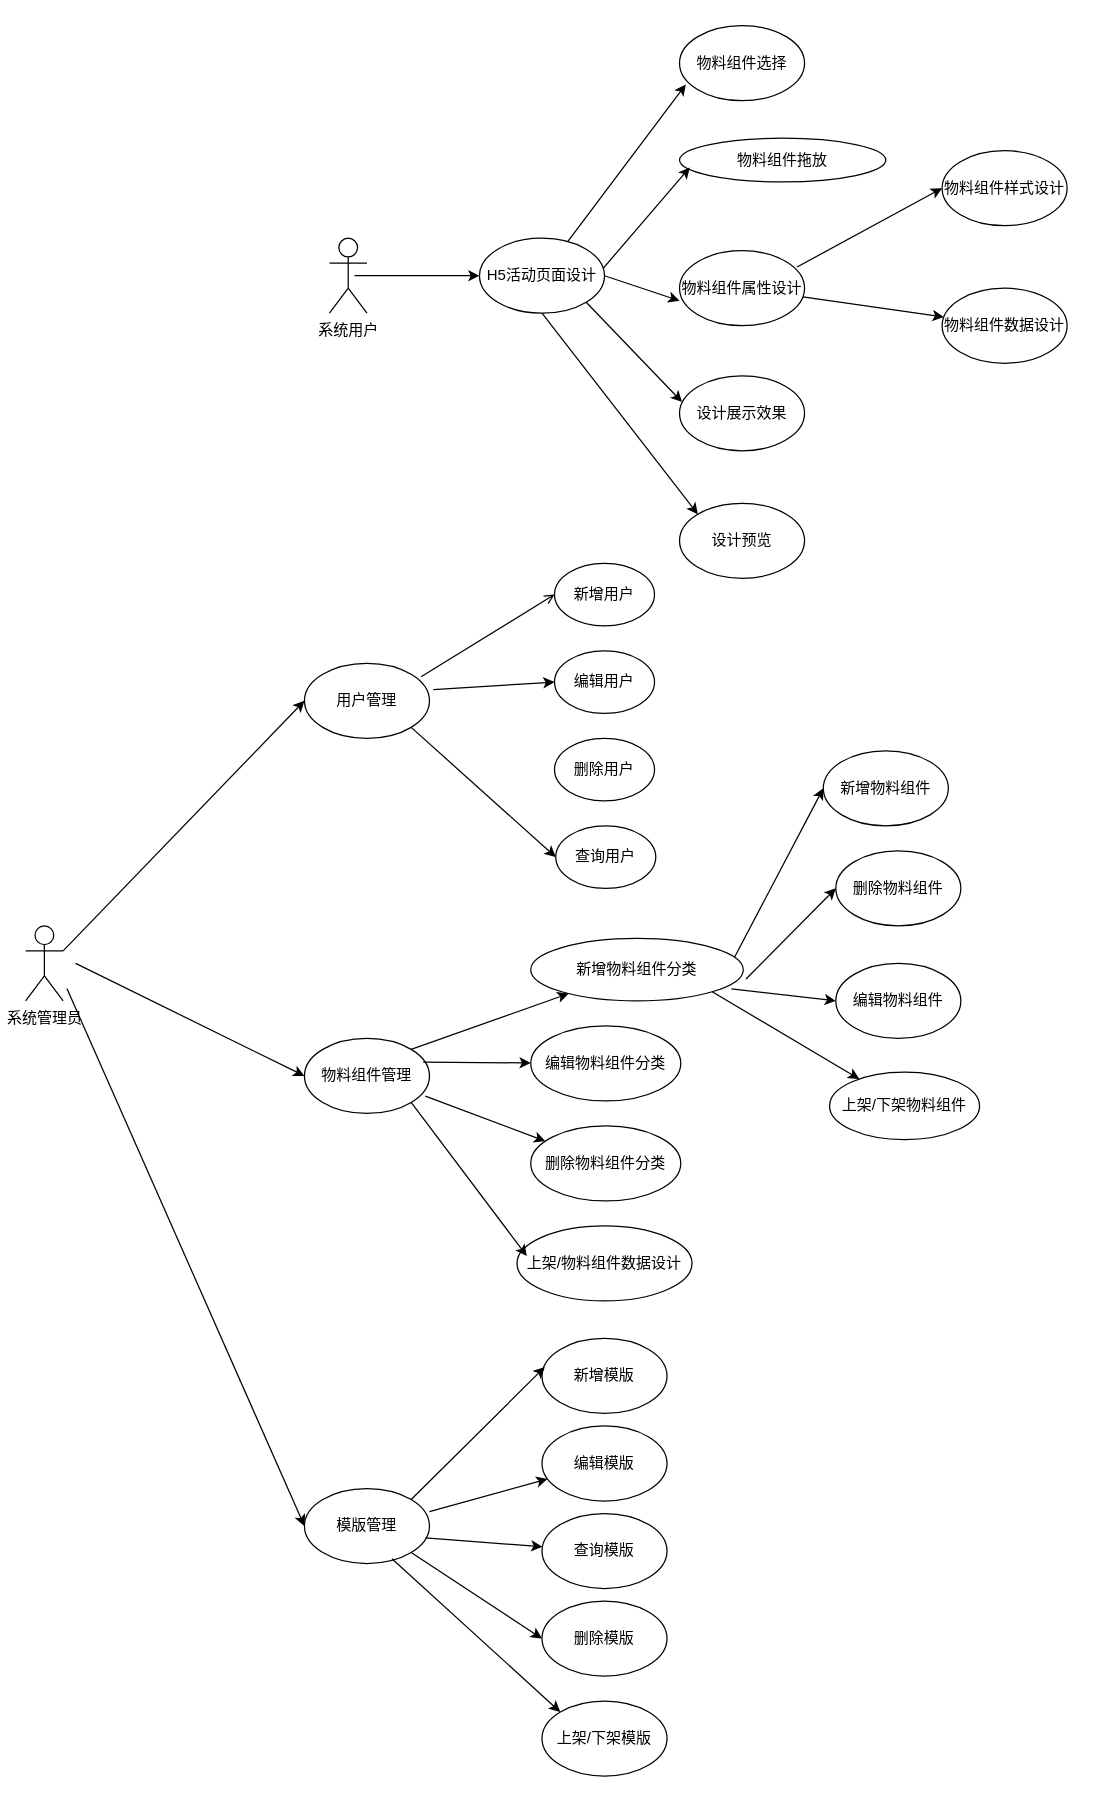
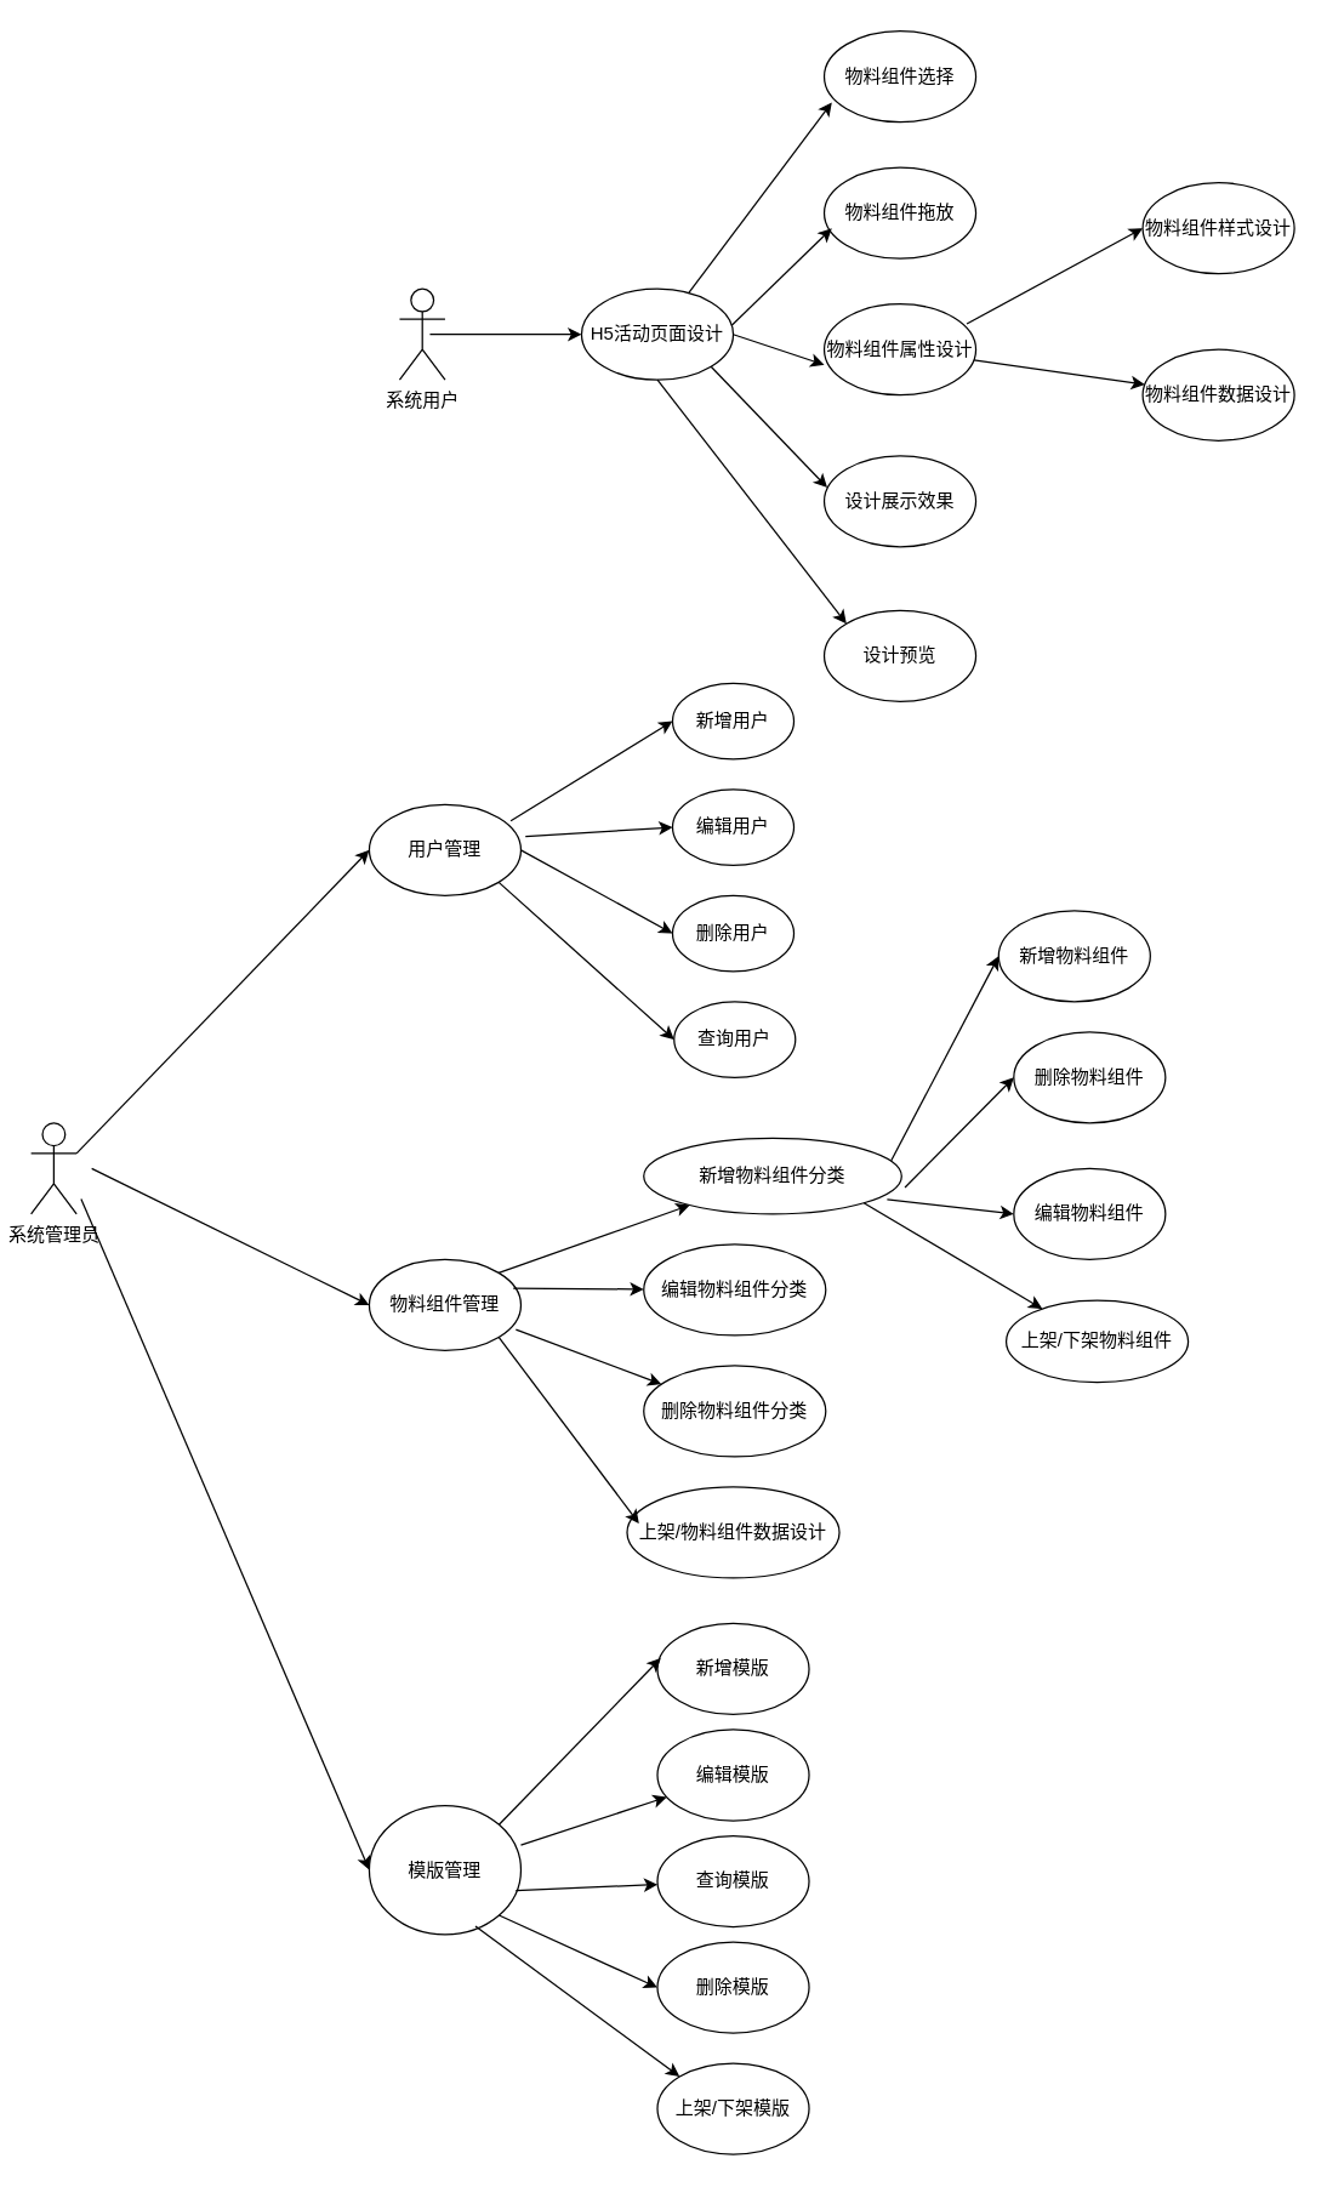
  <mxCell id="0" />
  <mxCell id="1" parent="0" />
  <mxCell id="2" value="系统用户&lt;br&gt;" style="shape=umlActor;verticalLabelPosition=bottom;verticalAlign=top;html=1;outlineConnect=0;" vertex="1" parent="1"><mxGeometry x="263" y="190" width="30" height="60" as="geometry" /></mxCell>
  <mxCell id="3" value="H5活动页面设计" style="ellipse;whiteSpace=wrap;html=1;" vertex="1" parent="1"><mxGeometry x="383" y="190" width="100" height="60" as="geometry" /></mxCell>
  <mxCell id="4" value="" style="endArrow=classic;html=1;rounded=0;" edge="1" parent="1" target="3"><mxGeometry width="50" height="50" relative="1" as="geometry"><mxPoint x="283" y="220" as="sourcePoint" /><mxPoint x="464" y="140" as="targetPoint" /></mxGeometry></mxCell>
  <mxCell id="5" value="物料组件选择" style="ellipse;whiteSpace=wrap;html=1;" vertex="1" parent="1"><mxGeometry x="543" y="20" width="100" height="60" as="geometry" /></mxCell>
- <mxCell id="6" value="物料组件拖放" style="ellipse;whiteSpace=wrap;html=1;" vertex="1" parent="1"><mxGeometry x="543" y="110" width="165" height="35" as="geometry" /></mxCell>
+ <mxCell id="6" value="物料组件拖放" style="ellipse;whiteSpace=wrap;html=1;" vertex="1" parent="1"><mxGeometry x="543" y="110" width="100" height="60" as="geometry" /></mxCell>
  <mxCell id="7" value="设计展示效果" style="ellipse;whiteSpace=wrap;html=1;" vertex="1" parent="1"><mxGeometry x="543" y="300" width="100" height="60" as="geometry" /></mxCell>
  <mxCell id="8" value="物料组件属性设计" style="ellipse;whiteSpace=wrap;html=1;" vertex="1" parent="1"><mxGeometry x="543" y="200" width="100" height="60" as="geometry" /></mxCell>
  <mxCell id="9" value="设计预览" style="ellipse;whiteSpace=wrap;html=1;" vertex="1" parent="1"><mxGeometry x="543" y="402" width="100" height="60" as="geometry" /></mxCell>
  <mxCell id="10" value="物料组件样式设计" style="ellipse;whiteSpace=wrap;html=1;" vertex="1" parent="1"><mxGeometry x="753" y="120" width="100" height="60" as="geometry" /></mxCell>
  <mxCell id="11" value="物料组件数据设计" style="ellipse;whiteSpace=wrap;html=1;" vertex="1" parent="1"><mxGeometry x="753" y="230" width="100" height="60" as="geometry" /></mxCell>
  <mxCell id="12" value="" style="endArrow=classic;html=1;rounded=0;entryX=0.05;entryY=0.783;entryDx=0;entryDy=0;entryPerimeter=0;" edge="1" parent="1" source="3" target="5"><mxGeometry width="50" height="50" relative="1" as="geometry"><mxPoint x="493" y="290" as="sourcePoint" /><mxPoint x="543" y="240" as="targetPoint" /></mxGeometry></mxCell>
  <mxCell id="13" value="" style="endArrow=classic;html=1;rounded=0;exitX=1;exitY=1;exitDx=0;exitDy=0;entryX=0.02;entryY=0.35;entryDx=0;entryDy=0;entryPerimeter=0;" edge="1" parent="1" source="3" target="7"><mxGeometry width="50" height="50" relative="1" as="geometry"><mxPoint x="493" y="290" as="sourcePoint" /><mxPoint x="543" y="240" as="targetPoint" /></mxGeometry></mxCell>
  <mxCell id="14" value="" style="endArrow=classic;html=1;rounded=0;exitX=1;exitY=0.5;exitDx=0;exitDy=0;" edge="1" parent="1" source="3"><mxGeometry width="50" height="50" relative="1" as="geometry"><mxPoint x="493" y="290" as="sourcePoint" /><mxPoint x="543" y="240" as="targetPoint" /></mxGeometry></mxCell>
  <mxCell id="15" value="" style="endArrow=classic;html=1;rounded=0;exitX=0.99;exitY=0.4;exitDx=0;exitDy=0;exitPerimeter=0;entryX=0.05;entryY=0.667;entryDx=0;entryDy=0;entryPerimeter=0;" edge="1" parent="1" source="3" target="6"><mxGeometry width="50" height="50" relative="1" as="geometry"><mxPoint x="493" y="290" as="sourcePoint" /><mxPoint x="543" y="240" as="targetPoint" /></mxGeometry></mxCell>
  <mxCell id="16" value="" style="endArrow=classic;html=1;rounded=0;exitX=0.5;exitY=1;exitDx=0;exitDy=0;entryX=0;entryY=0;entryDx=0;entryDy=0;" edge="1" parent="1" source="3" target="9"><mxGeometry width="50" height="50" relative="1" as="geometry"><mxPoint x="493" y="290" as="sourcePoint" /><mxPoint x="533" y="410" as="targetPoint" /></mxGeometry></mxCell>
  <mxCell id="17" value="" style="endArrow=classic;html=1;rounded=0;entryX=0;entryY=0.5;entryDx=0;entryDy=0;exitX=0.94;exitY=0.217;exitDx=0;exitDy=0;exitPerimeter=0;" edge="1" parent="1" source="8" target="10"><mxGeometry width="50" height="50" relative="1" as="geometry"><mxPoint x="493" y="290" as="sourcePoint" /><mxPoint x="543" y="240" as="targetPoint" /></mxGeometry></mxCell>
  <mxCell id="18" value="" style="endArrow=classic;html=1;rounded=0;" edge="1" parent="1" source="8" target="11"><mxGeometry width="50" height="50" relative="1" as="geometry"><mxPoint x="493" y="290" as="sourcePoint" /><mxPoint x="543" y="240" as="targetPoint" /></mxGeometry></mxCell>
  <mxCell id="19" value="系统管理员" style="shape=umlActor;verticalLabelPosition=bottom;verticalAlign=top;html=1;outlineConnect=0;" vertex="1" parent="1"><mxGeometry x="20" y="740" width="30" height="60" as="geometry" /></mxCell>
  <mxCell id="20" value="用户管理" style="ellipse;whiteSpace=wrap;html=1;" vertex="1" parent="1"><mxGeometry x="243" y="530" width="100" height="60" as="geometry" /></mxCell>
  <mxCell id="21" value="物料组件管理" style="ellipse;whiteSpace=wrap;html=1;" vertex="1" parent="1"><mxGeometry x="243" y="830" width="100" height="60" as="geometry" /></mxCell>
- <mxCell id="22" value="模版管理" style="ellipse;whiteSpace=wrap;html=1;" vertex="1" parent="1"><mxGeometry x="243" y="1190" width="100" height="60" as="geometry" /></mxCell>
+ <mxCell id="22" value="模版管理" style="ellipse;whiteSpace=wrap;html=1;" vertex="1" parent="1"><mxGeometry x="243" y="1190" width="100" height="85" as="geometry" /></mxCell>
  <mxCell id="23" value="新增用户" style="ellipse;whiteSpace=wrap;html=1;" vertex="1" parent="1"><mxGeometry x="443" y="450" width="80" height="50" as="geometry" /></mxCell>
  <mxCell id="24" value="编辑用户" style="ellipse;whiteSpace=wrap;html=1;" vertex="1" parent="1"><mxGeometry x="443" y="520" width="80" height="50" as="geometry" /></mxCell>
  <mxCell id="25" value="删除用户" style="ellipse;whiteSpace=wrap;html=1;" vertex="1" parent="1"><mxGeometry x="443" y="590" width="80" height="50" as="geometry" /></mxCell>
  <mxCell id="26" value="查询用户" style="ellipse;whiteSpace=wrap;html=1;" vertex="1" parent="1"><mxGeometry x="444" y="660" width="80" height="50" as="geometry" /></mxCell>
  <mxCell id="27" value="新增物料组件分类" style="ellipse;whiteSpace=wrap;html=1;" vertex="1" parent="1"><mxGeometry x="424" y="750" width="170" height="50" as="geometry" /></mxCell>
  <mxCell id="28" value="编辑物料组件分类" style="ellipse;whiteSpace=wrap;html=1;" vertex="1" parent="1"><mxGeometry x="424" y="820" width="120" height="60" as="geometry" /></mxCell>
  <mxCell id="29" value="删除物料组件分类" style="ellipse;whiteSpace=wrap;html=1;" vertex="1" parent="1"><mxGeometry x="424" y="900" width="120" height="60" as="geometry" /></mxCell>
  <mxCell id="30" value="上架/物料组件数据设计" style="ellipse;whiteSpace=wrap;html=1;" vertex="1" parent="1"><mxGeometry x="413" y="980" width="140" height="60" as="geometry" /></mxCell>
  <mxCell id="31" value="新增物料组件" style="ellipse;whiteSpace=wrap;html=1;" vertex="1" parent="1"><mxGeometry x="658" y="600" width="100" height="60" as="geometry" /></mxCell>
  <mxCell id="32" value="删除物料组件" style="ellipse;whiteSpace=wrap;html=1;" vertex="1" parent="1"><mxGeometry x="668" y="680" width="100" height="60" as="geometry" /></mxCell>
  <mxCell id="33" value="" style="endArrow=classic;html=1;rounded=0;exitX=0.96;exitY=0.294;exitDx=0;exitDy=0;exitPerimeter=0;entryX=0;entryY=0.5;entryDx=0;entryDy=0;" edge="1" parent="1" source="27" target="31"><mxGeometry width="50" height="50" relative="1" as="geometry"><mxPoint x="608" y="800" as="sourcePoint" /><mxPoint x="658" y="750" as="targetPoint" /></mxGeometry></mxCell>
  <mxCell id="34" value="" style="endArrow=classic;html=1;rounded=0;exitX=1.013;exitY=0.65;exitDx=0;exitDy=0;entryX=0;entryY=0.5;entryDx=0;entryDy=0;exitPerimeter=0;" edge="1" parent="1" source="27" target="32"><mxGeometry width="50" height="50" relative="1" as="geometry"><mxPoint x="608" y="800" as="sourcePoint" /><mxPoint x="658" y="750" as="targetPoint" /></mxGeometry></mxCell>
  <mxCell id="35" value="编辑物料组件" style="ellipse;whiteSpace=wrap;html=1;" vertex="1" parent="1"><mxGeometry x="668" y="770" width="100" height="60" as="geometry" /></mxCell>
  <mxCell id="36" value="上架/下架物料组件" style="ellipse;whiteSpace=wrap;html=1;" vertex="1" parent="1"><mxGeometry x="663" y="857" width="120" height="54" as="geometry" /></mxCell>
  <mxCell id="37" value="" style="endArrow=classic;html=1;rounded=0;exitX=0.944;exitY=0.806;exitDx=0;exitDy=0;entryX=0;entryY=0.5;entryDx=0;entryDy=0;exitPerimeter=0;" edge="1" parent="1" source="27" target="35"><mxGeometry width="50" height="50" relative="1" as="geometry"><mxPoint x="600" y="793" as="sourcePoint" /><mxPoint x="678" y="720" as="targetPoint" /></mxGeometry></mxCell>
  <mxCell id="38" value="" style="endArrow=classic;html=1;rounded=0;exitX=1;exitY=1;exitDx=0;exitDy=0;" edge="1" parent="1" source="27" target="36"><mxGeometry width="50" height="50" relative="1" as="geometry"><mxPoint x="328" y="840" as="sourcePoint" /><mxPoint x="378" y="790" as="targetPoint" /></mxGeometry></mxCell>
  <mxCell id="39" value="新增模版" style="ellipse;whiteSpace=wrap;html=1;" vertex="1" parent="1"><mxGeometry x="433" y="1070" width="100" height="60" as="geometry" /></mxCell>
  <mxCell id="40" value="编辑模版" style="ellipse;whiteSpace=wrap;html=1;" vertex="1" parent="1"><mxGeometry x="433" y="1140" width="100" height="60" as="geometry" /></mxCell>
  <mxCell id="41" value="上架/下架模版" style="ellipse;whiteSpace=wrap;html=1;" vertex="1" parent="1"><mxGeometry x="433" y="1360" width="100" height="60" as="geometry" /></mxCell>
  <mxCell id="42" value="查询模版" style="ellipse;whiteSpace=wrap;html=1;" vertex="1" parent="1"><mxGeometry x="433" y="1210" width="100" height="60" as="geometry" /></mxCell>
  <mxCell id="43" value="删除模版" style="ellipse;whiteSpace=wrap;html=1;" vertex="1" parent="1"><mxGeometry x="433" y="1280" width="100" height="60" as="geometry" /></mxCell>
  <mxCell id="44" value="" style="endArrow=classic;html=1;rounded=0;exitX=1;exitY=0.333;exitDx=0;exitDy=0;exitPerimeter=0;entryX=0;entryY=0.5;entryDx=0;entryDy=0;" edge="1" parent="1" source="19" target="20"><mxGeometry width="50" height="50" relative="1" as="geometry"><mxPoint x="593" y="550" as="sourcePoint" /><mxPoint x="643" y="500" as="targetPoint" /></mxGeometry></mxCell>
  <mxCell id="45" value="" style="endArrow=classic;html=1;rounded=0;exitX=1;exitY=0.333;exitDx=0;exitDy=0;exitPerimeter=0;entryX=0;entryY=0.5;entryDx=0;entryDy=0;" edge="1" parent="1" target="21"><mxGeometry width="50" height="50" relative="1" as="geometry"><mxPoint x="60" y="770" as="sourcePoint" /><mxPoint x="253" y="570" as="targetPoint" /></mxGeometry></mxCell>
  <mxCell id="46" value="" style="endArrow=classic;html=1;rounded=0;entryX=0;entryY=0.5;entryDx=0;entryDy=0;" edge="1" parent="1" target="22"><mxGeometry width="50" height="50" relative="1" as="geometry"><mxPoint x="53" y="790" as="sourcePoint" /><mxPoint x="263" y="580" as="targetPoint" /></mxGeometry></mxCell>
- <mxCell id="47" value="" style="endArrow=open;html=1;rounded=0;exitX=0.933;exitY=0.178;exitDx=0;exitDy=0;exitPerimeter=0;entryX=0;entryY=0.5;entryDx=0;entryDy=0;" edge="1" parent="1" source="20" target="23"><mxGeometry width="50" height="50" relative="1" as="geometry"><mxPoint x="373" y="680" as="sourcePoint" /><mxPoint x="423" y="630" as="targetPoint" /></mxGeometry></mxCell>
+ <mxCell id="47" value="" style="endArrow=classic;html=1;rounded=0;exitX=0.933;exitY=0.178;exitDx=0;exitDy=0;exitPerimeter=0;entryX=0;entryY=0.5;entryDx=0;entryDy=0;" edge="1" parent="1" source="20" target="23"><mxGeometry width="50" height="50" relative="1" as="geometry"><mxPoint x="373" y="680" as="sourcePoint" /><mxPoint x="423" y="630" as="targetPoint" /></mxGeometry></mxCell>
  <mxCell id="48" value="" style="endArrow=classic;html=1;rounded=0;exitX=0.933;exitY=0.178;exitDx=0;exitDy=0;exitPerimeter=0;entryX=0;entryY=0.5;entryDx=0;entryDy=0;" edge="1" parent="1" target="24"><mxGeometry width="50" height="50" relative="1" as="geometry"><mxPoint x="346" y="551" as="sourcePoint" /><mxPoint x="453" y="485" as="targetPoint" /></mxGeometry></mxCell>
+ <mxCell id="49" value="" style="endArrow=classic;html=1;rounded=0;exitX=1;exitY=0.5;exitDx=0;exitDy=0;entryX=0;entryY=0.5;entryDx=0;entryDy=0;" edge="1" parent="1" source="20" target="25"><mxGeometry width="50" height="50" relative="1" as="geometry"><mxPoint x="356" y="561" as="sourcePoint" /><mxPoint x="463" y="495" as="targetPoint" /></mxGeometry></mxCell>
  <mxCell id="50" value="" style="endArrow=classic;html=1;rounded=0;exitX=1;exitY=1;exitDx=0;exitDy=0;entryX=0;entryY=0.5;entryDx=0;entryDy=0;" edge="1" parent="1" source="20" target="26"><mxGeometry width="50" height="50" relative="1" as="geometry"><mxPoint x="366" y="571" as="sourcePoint" /><mxPoint x="473" y="505" as="targetPoint" /></mxGeometry></mxCell>
  <mxCell id="51" value="" style="endArrow=classic;html=1;rounded=0;exitX=1;exitY=0;exitDx=0;exitDy=0;" edge="1" parent="1" source="21" target="27"><mxGeometry width="50" height="50" relative="1" as="geometry"><mxPoint x="376" y="581" as="sourcePoint" /><mxPoint x="483" y="515" as="targetPoint" /></mxGeometry></mxCell>
  <mxCell id="52" value="" style="endArrow=classic;html=1;rounded=0;exitX=1;exitY=0;exitDx=0;exitDy=0;" edge="1" parent="1" target="28"><mxGeometry width="50" height="50" relative="1" as="geometry"><mxPoint x="338" y="849" as="sourcePoint" /><mxPoint x="446" y="808" as="targetPoint" /></mxGeometry></mxCell>
  <mxCell id="53" value="" style="endArrow=classic;html=1;rounded=0;exitX=0.967;exitY=0.77;exitDx=0;exitDy=0;exitPerimeter=0;" edge="1" parent="1" source="21" target="29"><mxGeometry width="50" height="50" relative="1" as="geometry"><mxPoint x="348" y="859" as="sourcePoint" /><mxPoint x="456" y="818" as="targetPoint" /></mxGeometry></mxCell>
  <mxCell id="54" value="" style="endArrow=classic;html=1;rounded=0;exitX=1;exitY=1;exitDx=0;exitDy=0;entryX=0.056;entryY=0.4;entryDx=0;entryDy=0;entryPerimeter=0;" edge="1" parent="1" source="21" target="30"><mxGeometry width="50" height="50" relative="1" as="geometry"><mxPoint x="358" y="869" as="sourcePoint" /><mxPoint x="466" y="828" as="targetPoint" /></mxGeometry></mxCell>
  <mxCell id="55" value="" style="endArrow=classic;html=1;rounded=0;exitX=1;exitY=0;exitDx=0;exitDy=0;entryX=0.022;entryY=0.381;entryDx=0;entryDy=0;entryPerimeter=0;" edge="1" parent="1" source="22" target="39"><mxGeometry width="50" height="50" relative="1" as="geometry"><mxPoint x="337" y="1140" as="sourcePoint" /><mxPoint x="433" y="1176" as="targetPoint" /></mxGeometry></mxCell>
  <mxCell id="56" value="" style="endArrow=classic;html=1;rounded=0;exitX=1;exitY=0.307;exitDx=0;exitDy=0;exitPerimeter=0;" edge="1" parent="1" source="22" target="40"><mxGeometry width="50" height="50" relative="1" as="geometry"><mxPoint x="360" y="1060" as="sourcePoint" /><mxPoint x="456" y="1096" as="targetPoint" /></mxGeometry></mxCell>
  <mxCell id="57" value="" style="endArrow=classic;html=1;rounded=0;exitX=0.967;exitY=0.659;exitDx=0;exitDy=0;exitPerimeter=0;" edge="1" parent="1" source="22" target="42"><mxGeometry width="50" height="50" relative="1" as="geometry"><mxPoint x="353" y="1218" as="sourcePoint" /><mxPoint x="447" y="1192" as="targetPoint" /></mxGeometry></mxCell>
  <mxCell id="58" value="" style="endArrow=classic;html=1;rounded=0;exitX=1;exitY=1;exitDx=0;exitDy=0;entryX=0;entryY=0.5;entryDx=0;entryDy=0;" edge="1" parent="1" source="22" target="43"><mxGeometry width="50" height="50" relative="1" as="geometry"><mxPoint x="350" y="1240" as="sourcePoint" /><mxPoint x="443" y="1247" as="targetPoint" /></mxGeometry></mxCell>
  <mxCell id="59" value="" style="endArrow=classic;html=1;rounded=0;exitX=0.7;exitY=0.937;exitDx=0;exitDy=0;exitPerimeter=0;entryX=0;entryY=0;entryDx=0;entryDy=0;" edge="1" parent="1" source="22" target="41"><mxGeometry width="50" height="50" relative="1" as="geometry"><mxPoint x="360" y="1250" as="sourcePoint" /><mxPoint x="453" y="1257" as="targetPoint" /></mxGeometry></mxCell>
